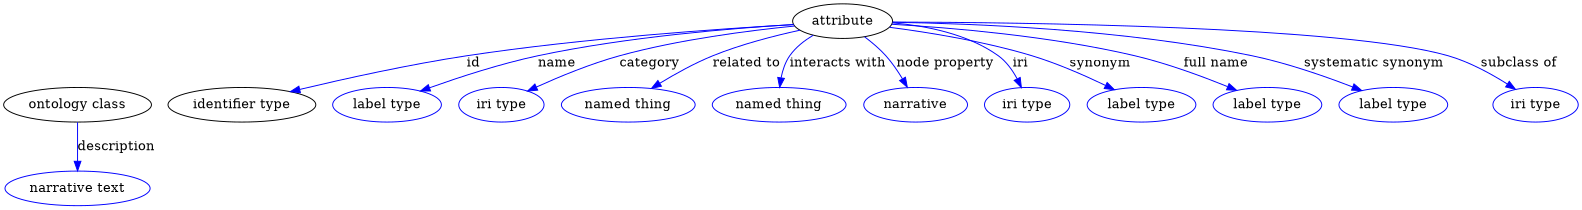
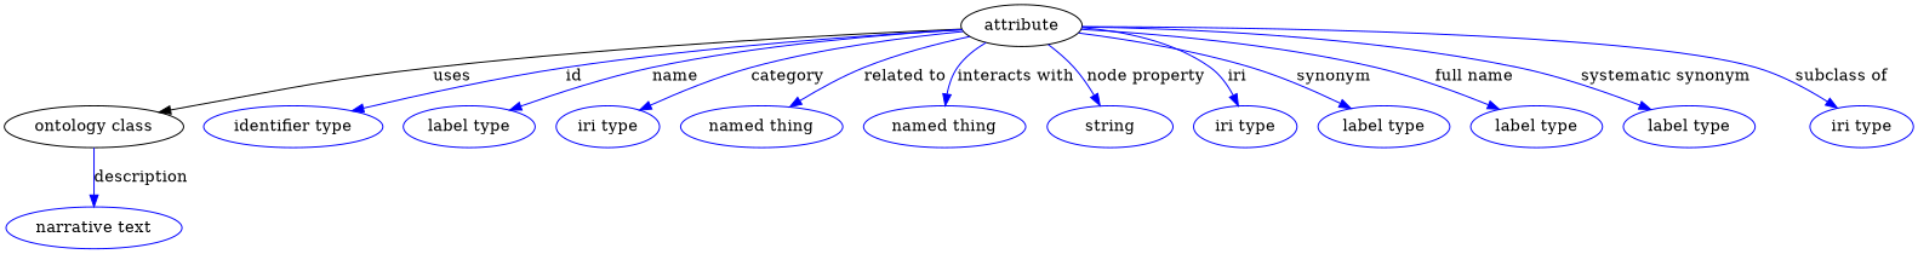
  digraph {
    node [color=blue]
    edge [color=blue style=solid]
    n1 [height=0.5 label=attribute width=1.0993 color=""]
    "ontology class" [height=0.5 width=1.6931 color=""]
-   n3 [color=black height=0.5 label="identifier type" width=1.652]
+   n3 [height=0.5 label="identifier type" width=1.652]
    n4 [height=0.5 label="label type" width=1.2425]
    n5 [height=0.5 label="iri type" width=0.9834]
    n6 [height=0.5 label="named thing" width=1.5019]
    n7 [height=0.5 label="named thing" width=1.5019]
-   n8 [height=0.5 label=narrative width=0.8403]
+   n8 [height=0.5 label=string width=0.8403]
    n9 [height=0.5 label="iri type" width=0.9834]
    n10 [height=0.5 label="label type" width=1.2425]
    n11 [height=0.5 label="label type" width=1.2425]
    n12 [height=0.5 label="label type" width=1.2425]
    n13 [height=0.5 label="iri type" width=0.9834]
    n14 [height=0.5 label="narrative text" width=1.5834]
+   n1 -> "ontology class" [label=uses color="" style=""]
    n1 -> n3 [label=id]
    n1 -> n4 [label=name]
    n1 -> n5 [label=category]
    n1 -> n6 [label="related to"]
    n1 -> n7 [label="interacts with"]
    n1 -> n8 [label="node property"]
    n1 -> n9 [label=iri]
    n1 -> n10 [label=synonym]
    n1 -> n11 [label="full name"]
    n1 -> n12 [label="systematic synonym"]
    n1 -> n13 [label="subclass of"]
    "ontology class" -> n14 [label=description]
  }
